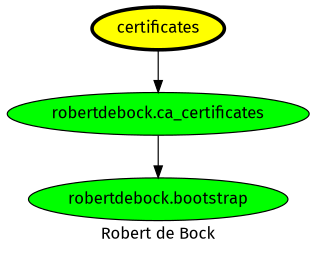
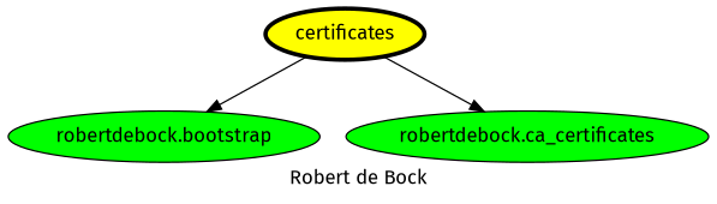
  digraph {
    fontname="Fira Sans"
    label="Robert de Bock"
    node [fillcolor=green fontname="Fira Sans" style=filled]
    edge [fontname="Fira Sans"]
    n1 [fillcolor=yellow label=certificates penwidth=3]
    "robertdebock.bootstrap"
    "robertdebock.ca_certificates"
-   "robertdebock.ca_certificates" -> "robertdebock.bootstrap"
+   n1 -> "robertdebock.bootstrap"
    n1 -> "robertdebock.ca_certificates"
  }
